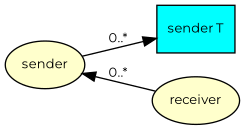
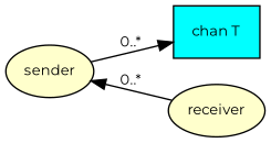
  digraph {
    fontname=Montserrat
    rankdir=LR
    node [fillcolor="#ffffcc" fontcolor=black fontname=Montserrat fontsize=10 style=filled]
    edge [fontcolor=black fontname=Montserrat fontsize=10]
-   n1 [fillcolor=cyan label="sender T" shape=rect]
+   n1 [fillcolor=cyan label="chan T" shape=rect]
    sender
    receiver
    sender -> n1 [label="0..*"]
    sender -> receiver [dir=back label="0..*"]
  }
